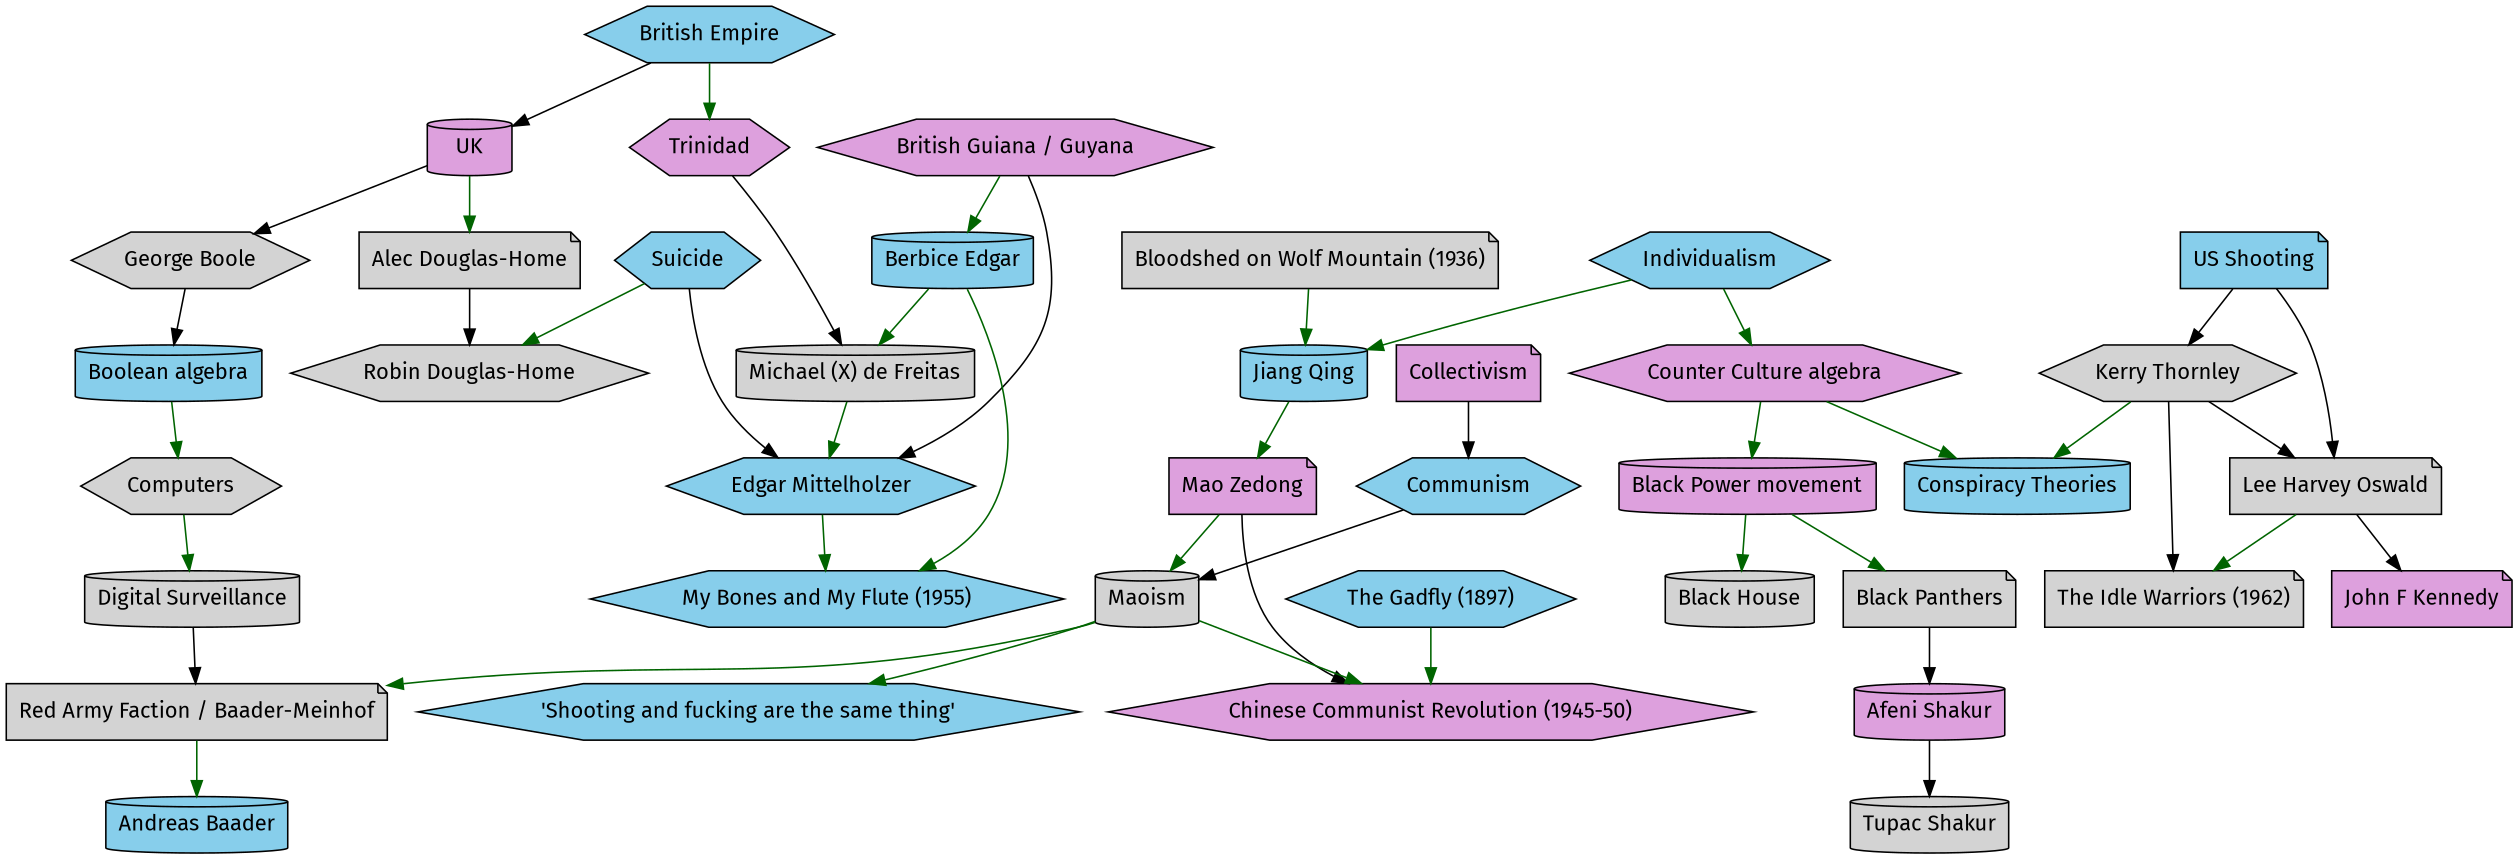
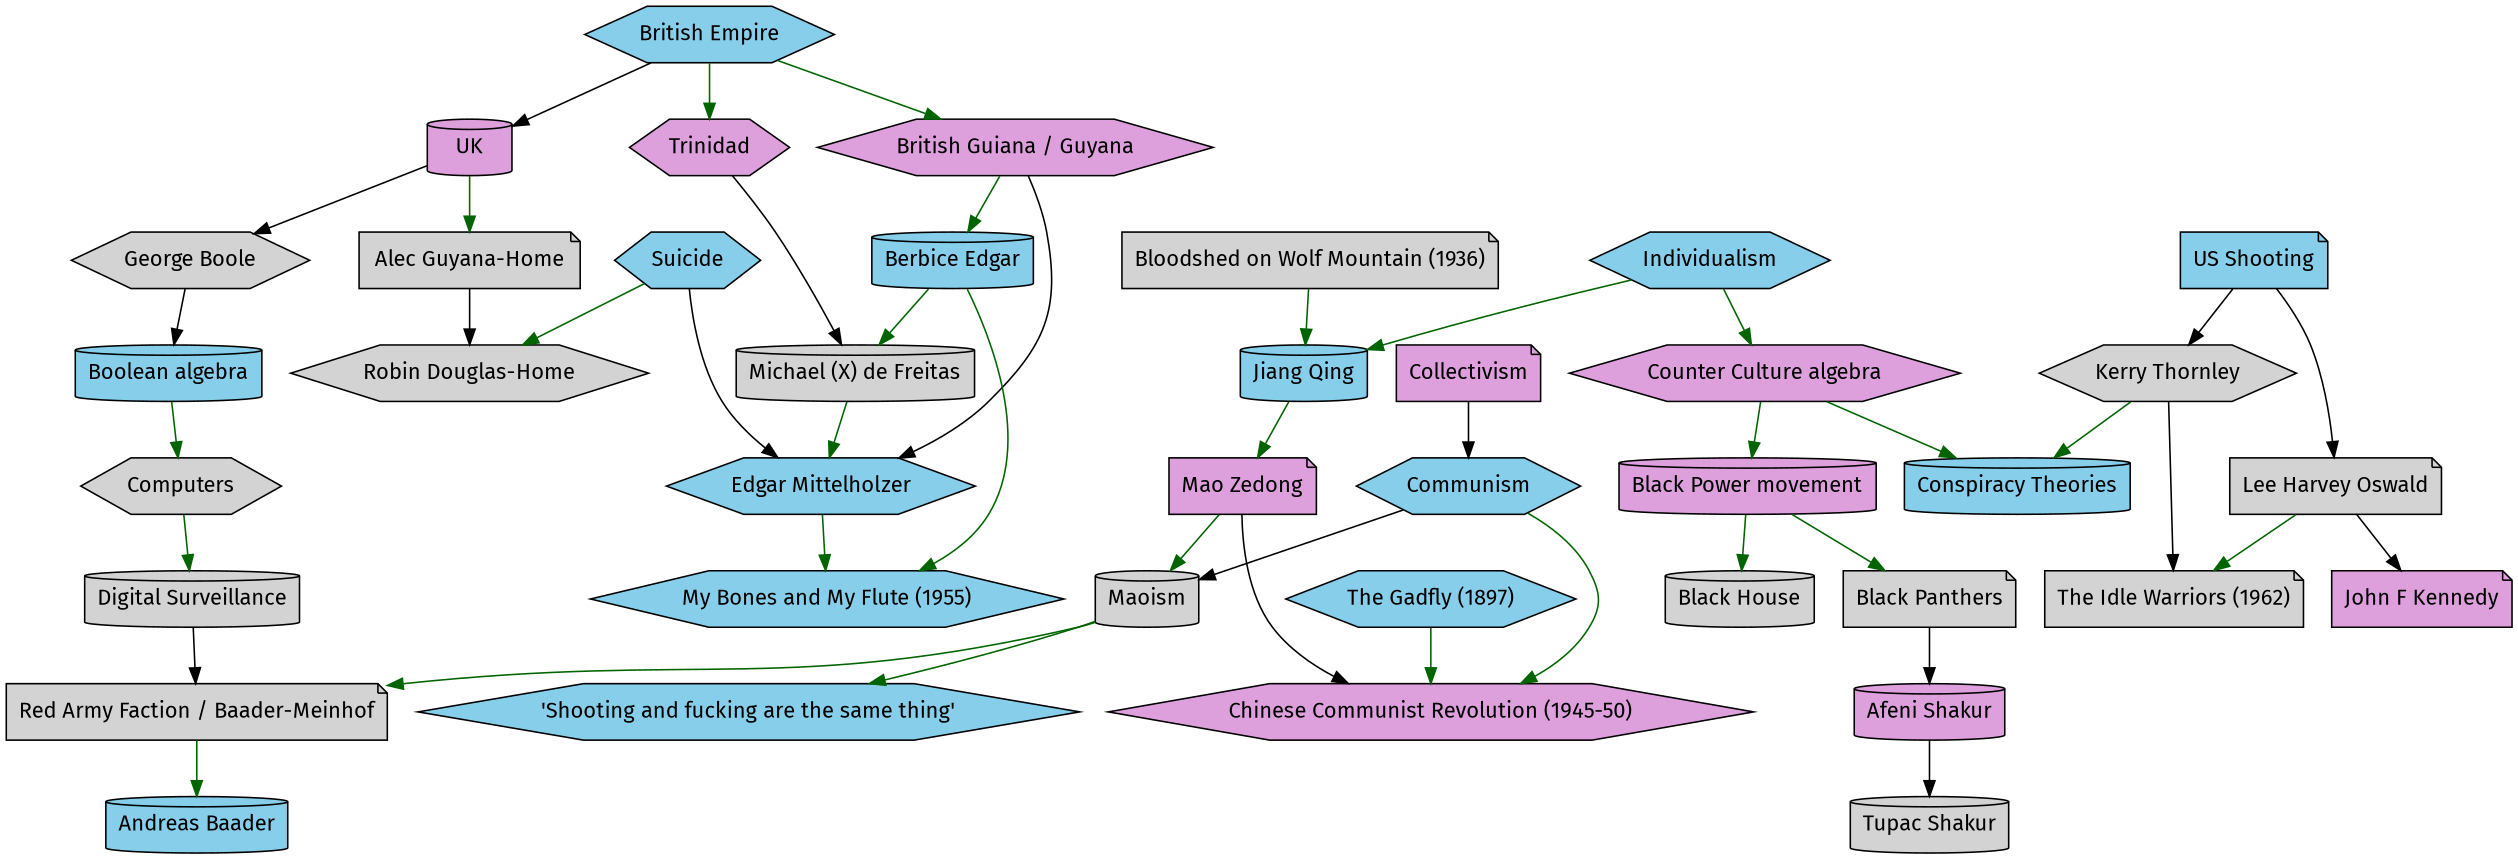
  strict digraph {
    fontname="Fira Sans"
    node [fillcolor=lightgrey fontname="Fira Sans" shape=hexagon style=filled]
    edge [color=darkgreen fontname="Fira Sans"]
    n1 [fillcolor=skyblue label="Jiang Qing" shape=cylinder]
    n2 [fillcolor=plum label="Mao Zedong" shape=note]
    n3 [fillcolor=plum label="Chinese Communist Revolution (1945-50)"]
    Maoism [shape=cylinder]
    n5 [fillcolor=skyblue label="'Shooting and fucking are the same thing'"]
    n6 [label="Red Army Faction / Baader-Meinhof" shape=note]
    n7 [label="Michael (X) de Freitas" shape=cylinder]
    n8 [fillcolor=skyblue label="Edgar Mittelholzer"]
    n9 [label="Black House" shape=cylinder]
    n10 [label="George Boole"]
    n11 [fillcolor=skyblue label="Boolean algebra" shape=cylinder]
    Computers
    n13 [fillcolor=skyblue label="The Gadfly (1897)"]
    n14 [fillcolor=plum label="Afeni Shakur" shape=cylinder]
    n15 [label="Tupac Shakur" shape=cylinder]
    n16 [label="Kerry Thornley"]
    n17 [label="Lee Harvey Oswald" shape=note]
    n18 [fillcolor=skyblue label="Conspiracy Theories" shape=cylinder]
    n19 [label="The Idle Warriors (1962)" shape=note]
    n20 [fillcolor=plum label="John F Kennedy" shape=note]
    n21 [label="Robin Douglas-Home"]
-   n22 [label="Alec Douglas-Home" shape=note]
+   n22 [label="Alec Guyana-Home" shape=note]
    n23 [fillcolor=skyblue label="My Bones and My Flute (1955)"]
    n24 [fillcolor=skyblue label="Andreas Baader" shape=cylinder]
    n25 [label="Bloodshed on Wolf Mountain (1936)" shape=note]
    Trinidad [fillcolor=plum]
    n27 [fillcolor=skyblue label="British Empire"]
    UK [fillcolor=plum shape=cylinder]
    n29 [fillcolor=plum label="British Guiana / Guyana"]
    n30 [fillcolor=skyblue label="Berbice Edgar" shape=cylinder]
    n31 [label="Black Panthers" shape=note]
    n32 [fillcolor=plum label="Black Power movement" shape=cylinder]
    n33 [fillcolor=plum label="Counter Culture algebra"]
    Collectivism [fillcolor=plum shape=note]
    Communism [fillcolor=skyblue]
    Individualism [fillcolor=skyblue]
    n37 [fillcolor=skyblue label="US Shooting" shape=note]
    Suicide [fillcolor=skyblue]
    n39 [label="Digital Surveillance" shape=cylinder]
    n1 -> n2
    n2 -> n3 [color=black]
    n2 -> Maoism
    Maoism -> n5
    Maoism -> n6
    n6 -> n24
    n7 -> n8
    n8 -> n23
    n10 -> n11 [color=black]
    n11 -> Computers
    Computers -> n39
    n13 -> n3
    n14 -> n15 [color=black]
-   n16 -> n17 [color=black]
    n16 -> n18
    n16 -> n19 [color=black]
    n17 -> n19
    n17 -> n20 [color=black]
    n22 -> n21 [color=black]
    n25 -> n1
    Trinidad -> n7 [color=black]
    n27 -> Trinidad
    n27 -> UK [color=black]
+   n27 -> n29
    UK -> n10 [color=black]
    UK -> n22
    n29 -> n8 [color=black]
    n29 -> n30
    n30 -> n7
    n30 -> n23
    n31 -> n14 [color=black]
    n32 -> n9
    n32 -> n31
    n33 -> n18
    n33 -> n32
    Collectivism -> Communism [color=black]
-   Maoism -> n3
+   Communism -> n3
    Communism -> Maoism [color=black]
    Individualism -> n1
    Individualism -> n33
    n37 -> n16 [color=black]
    n37 -> n17 [color=black]
    Suicide -> n8 [color=black]
    Suicide -> n21
    n39 -> n6 [color=black]
  }
